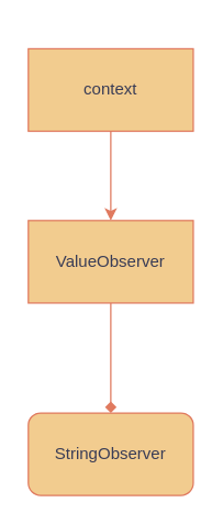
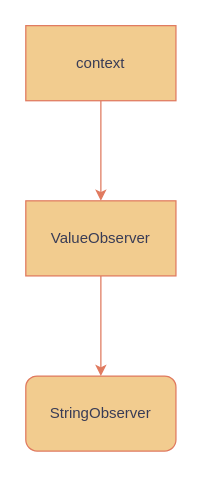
  <mxCell id="0" />
  <mxCell id="1" parent="0" />
  <mxCell id="2" value="" style="edgeStyle=orthogonalEdgeStyle;rounded=0;orthogonalLoop=1;jettySize=auto;html=1;strokeColor=#E07A5F;fontColor=#393C56;fillColor=#F2CC8F;" edge="1" parent="1" source="3" target="5"><mxGeometry relative="1" as="geometry" /></mxCell>
- <mxCell id="3" value="context" style="whiteSpace=wrap;html=1;labelBackgroundColor=none;fillColor=#F2CC8F;strokeColor=#E07A5F;fontColor=#393C56;" parent="1" vertex="1"><mxGeometry x="20" y="35" width="120" height="60" as="geometry" /></mxCell>
- <mxCell id="4" value="" style="edgeStyle=orthogonalEdgeStyle;rounded=0;orthogonalLoop=1;jettySize=auto;html=1;strokeColor=#E07A5F;fontColor=#393C56;fillColor=#F2CC8F;endArrow=diamond;" edge="1" parent="1" source="5" target="6"><mxGeometry relative="1" as="geometry" /></mxCell>
+ <mxCell id="3" value="context" style="whiteSpace=wrap;html=1;labelBackgroundColor=none;fillColor=#F2CC8F;strokeColor=#E07A5F;fontColor=#393C56;" parent="1" vertex="1"><mxGeometry x="20" y="20" width="120" height="60" as="geometry" /></mxCell>
+ <mxCell id="4" value="" style="edgeStyle=orthogonalEdgeStyle;rounded=0;orthogonalLoop=1;jettySize=auto;html=1;strokeColor=#E07A5F;fontColor=#393C56;fillColor=#F2CC8F;" edge="1" parent="1" source="5" target="6"><mxGeometry relative="1" as="geometry" /></mxCell>
  <mxCell id="5" value="ValueObserver" style="whiteSpace=wrap;html=1;labelBackgroundColor=none;fillColor=#F2CC8F;strokeColor=#E07A5F;fontColor=#393C56;" vertex="1" parent="1"><mxGeometry x="20" y="160" width="120" height="60" as="geometry" /></mxCell>
  <mxCell id="6" value="StringObserver" style="whiteSpace=wrap;html=1;labelBackgroundColor=none;fillColor=#F2CC8F;strokeColor=#E07A5F;fontColor=#393C56;rounded=1;" vertex="1" parent="1"><mxGeometry x="20" y="300" width="120" height="60" as="geometry" /></mxCell>
